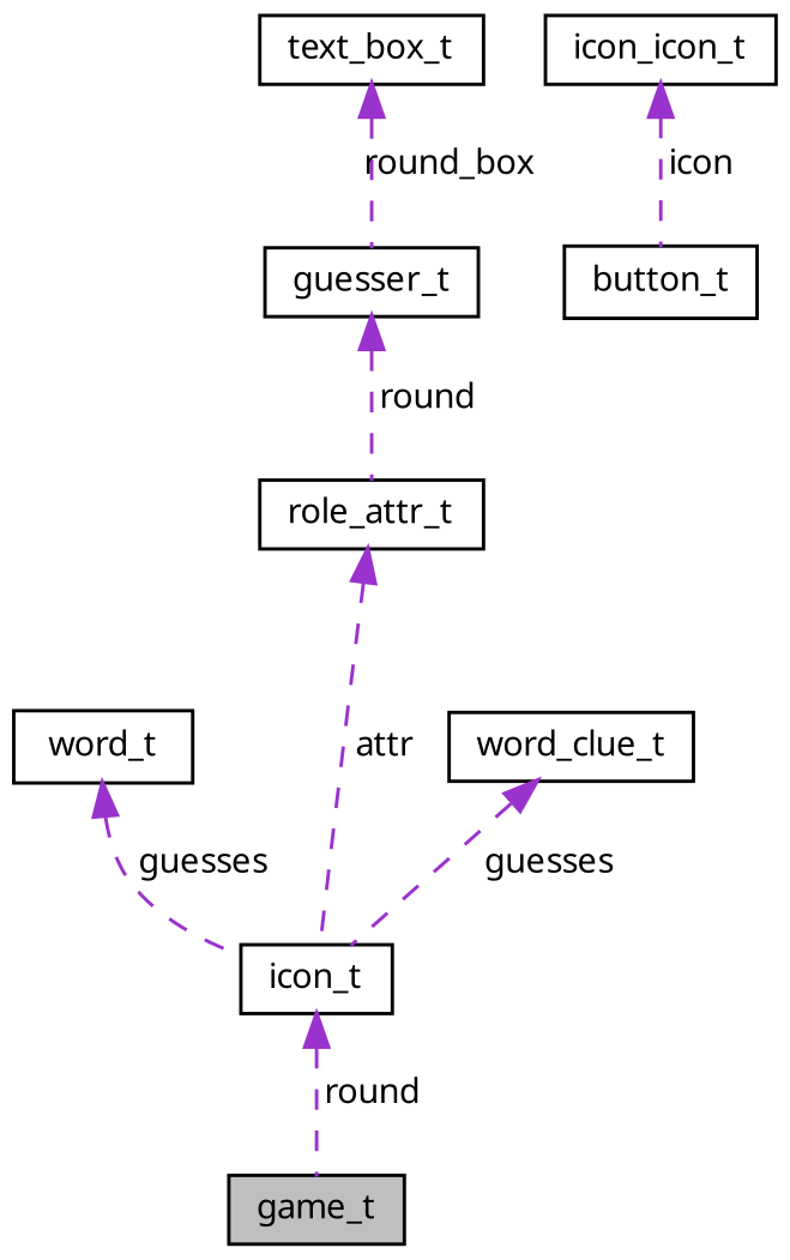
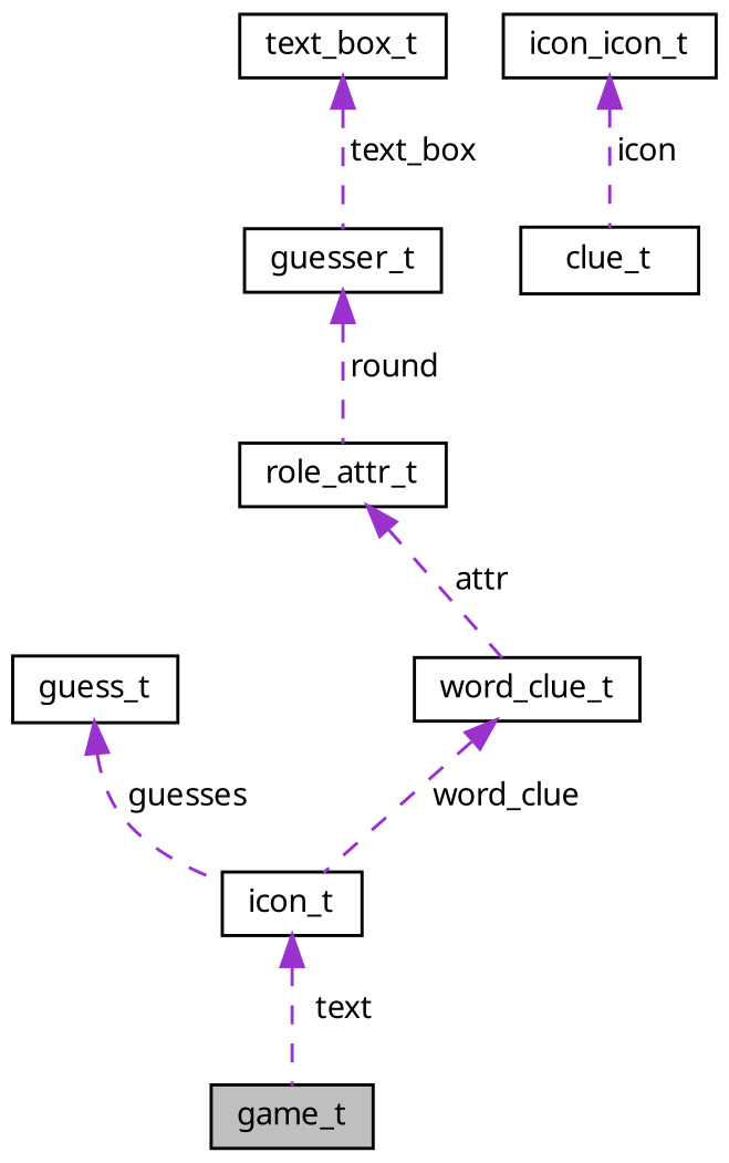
  digraph {
    fontname="Noto Sans"
    node [color=black fillcolor=white fontname="Noto Sans" fontsize=10 shape=record style=filled]
    edge [color=darkorchid3 dir=back fontname="Noto Sans" fontsize=10 labelfontname=Helvetica labelfontsize=10 style=dashed]
    n1 [fillcolor=grey75 fontcolor=black height=0.2 label=game_t width=0.4]
    n2 [height=0.2 label=icon_t width=0.4]
-   n3 [height=0.2 label=word_t width=0.4]
+   n3 [height=0.2 label=guess_t width=0.4]
    n4 [height=0.2 label=word_clue_t width=0.4]
    n5 [height=0.2 label=role_attr_t width=0.4]
    n6 [height=0.2 label=guesser_t width=0.4]
    n7 [height=0.2 label=text_box_t width=0.4]
-   n8 [height=0.2 label=button_t width=0.4]
+   n8 [height=0.2 label=clue_t width=0.4]
    n9 [height=0.2 label=icon_icon_t width=0.4]
-   n2 -> n1 [label=" round"]
+   n2 -> n1 [label=" text"]
    n3 -> n2 [label=" guesses"]
-   n4 -> n2 [label=" guesses"]
-   n5 -> n2 [label=" attr"]
+   n4 -> n2 [label=" word_clue"]
+   n5 -> n4 [label=" attr"]
    n6 -> n5 [label=" round"]
-   n7 -> n6 [label=" round_box"]
+   n7 -> n6 [label=" text_box"]
    n9 -> n8 [label=" icon"]
  }
